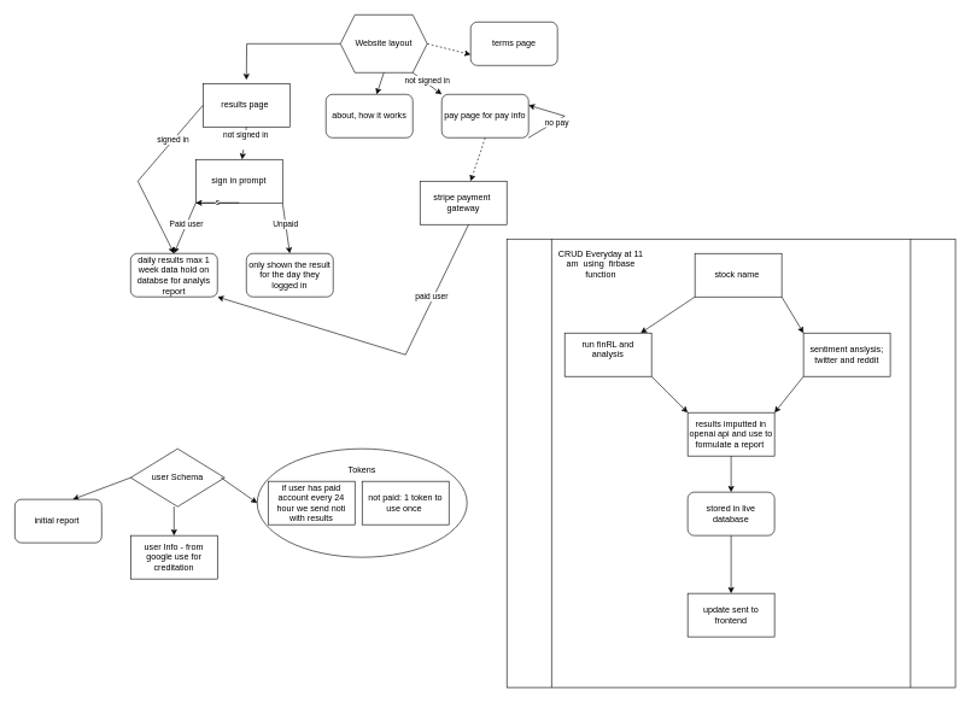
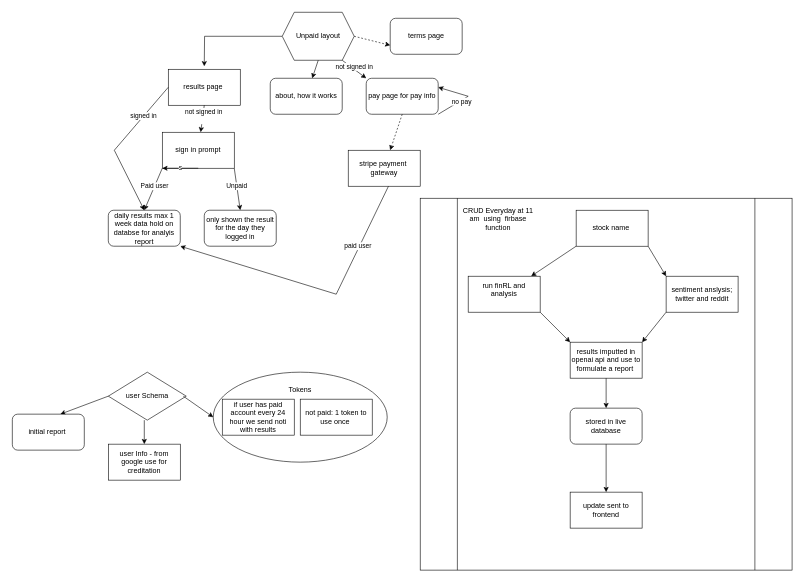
  <mxCell id="0" />
  <mxCell id="1" parent="0" />
  <mxCell id="2" value="" style="ellipse;whiteSpace=wrap;html=1;" vertex="1" parent="1"><mxGeometry x="355" y="620" width="290" height="150" as="geometry" /></mxCell>
  <mxCell id="3" value="" style="shape=process;whiteSpace=wrap;html=1;backgroundOutline=1;" vertex="1" parent="1"><mxGeometry x="700" y="330" width="620" height="620" as="geometry" /></mxCell>
  <mxCell id="4" value="stock name&amp;nbsp;" style="rounded=0;whiteSpace=wrap;html=1;" vertex="1" parent="1"><mxGeometry x="960" y="350" width="120" height="60" as="geometry" /></mxCell>
  <mxCell id="5" value="" style="endArrow=classic;html=1;rounded=0;exitX=0;exitY=1;exitDx=0;exitDy=0;" edge="1" parent="1" source="4" target="6"><mxGeometry width="50" height="50" relative="1" as="geometry"><mxPoint x="810" y="550" as="sourcePoint" /><mxPoint x="840" y="490" as="targetPoint" /></mxGeometry></mxCell>
  <mxCell id="6" value="run finRL and analysis&lt;br&gt;&amp;nbsp;" style="rounded=0;whiteSpace=wrap;html=1;" vertex="1" parent="1"><mxGeometry x="780" y="460" width="120" height="60" as="geometry" /></mxCell>
  <mxCell id="7" value="sentiment anslysis; twitter and reddit" style="rounded=0;whiteSpace=wrap;html=1;" vertex="1" parent="1"><mxGeometry x="1110" y="460" width="120" height="60" as="geometry" /></mxCell>
  <mxCell id="8" value="" style="endArrow=classic;html=1;rounded=0;exitX=1;exitY=1;exitDx=0;exitDy=0;entryX=0;entryY=0;entryDx=0;entryDy=0;" edge="1" parent="1" source="4" target="7"><mxGeometry width="50" height="50" relative="1" as="geometry"><mxPoint x="1000" y="790" as="sourcePoint" /><mxPoint x="1050" y="740" as="targetPoint" /></mxGeometry></mxCell>
  <mxCell id="9" value="" style="endArrow=classic;html=1;rounded=0;exitX=1;exitY=1;exitDx=0;exitDy=0;entryX=0;entryY=0;entryDx=0;entryDy=0;" edge="1" parent="1" source="6" target="11"><mxGeometry width="50" height="50" relative="1" as="geometry"><mxPoint x="1000" y="790" as="sourcePoint" /><mxPoint x="960" y="570" as="targetPoint" /></mxGeometry></mxCell>
  <mxCell id="10" value="" style="endArrow=classic;html=1;rounded=0;exitX=0;exitY=1;exitDx=0;exitDy=0;entryX=1;entryY=0;entryDx=0;entryDy=0;" edge="1" parent="1" source="7" target="11"><mxGeometry width="50" height="50" relative="1" as="geometry"><mxPoint x="1000" y="790" as="sourcePoint" /><mxPoint x="1080" y="570" as="targetPoint" /></mxGeometry></mxCell>
  <mxCell id="11" value="results imputted in openai api and use to formulate a report&amp;nbsp;" style="rounded=0;whiteSpace=wrap;html=1;" vertex="1" parent="1"><mxGeometry x="950" y="570" width="120" height="60" as="geometry" /></mxCell>
  <mxCell id="12" value="" style="endArrow=classic;html=1;rounded=0;exitX=0.5;exitY=1;exitDx=0;exitDy=0;" edge="1" parent="1" source="11"><mxGeometry width="50" height="50" relative="1" as="geometry"><mxPoint x="1000" y="790" as="sourcePoint" /><mxPoint x="1010" y="680" as="targetPoint" /></mxGeometry></mxCell>
  <mxCell id="13" value="stored in live database" style="rounded=1;whiteSpace=wrap;html=1;" vertex="1" parent="1"><mxGeometry x="950" y="680" width="120" height="60" as="geometry" /></mxCell>
  <mxCell id="14" value="" style="endArrow=classic;html=1;rounded=0;exitX=0.5;exitY=1;exitDx=0;exitDy=0;" edge="1" parent="1" source="13"><mxGeometry width="50" height="50" relative="1" as="geometry"><mxPoint x="1020" y="870" as="sourcePoint" /><mxPoint x="1010" y="820" as="targetPoint" /></mxGeometry></mxCell>
  <mxCell id="15" value="update sent to frontend&lt;br&gt;" style="rounded=0;whiteSpace=wrap;html=1;" vertex="1" parent="1"><mxGeometry x="950" y="820" width="120" height="60" as="geometry" /></mxCell>
  <mxCell id="16" value="CRUD Everyday at 11 am&amp;nbsp; using&amp;nbsp; firbase function&lt;br&gt;" style="text;html=1;strokeColor=none;fillColor=none;align=center;verticalAlign=middle;whiteSpace=wrap;rounded=0;" vertex="1" parent="1"><mxGeometry x="765" y="350" width="130" height="30" as="geometry" /></mxCell>
  <mxCell id="17" value="if user has paid account every 24 hour we send noti with results&lt;br&gt;" style="whiteSpace=wrap;html=1;" vertex="1" parent="1"><mxGeometry x="370" y="665" width="120" height="60" as="geometry" /></mxCell>
  <mxCell id="18" value="not paid: 1 token to use once&amp;nbsp;" style="whiteSpace=wrap;html=1;" vertex="1" parent="1"><mxGeometry x="500" y="665" width="120" height="60" as="geometry" /></mxCell>
  <mxCell id="19" value="user Schema&lt;br&gt;" style="rhombus;whiteSpace=wrap;html=1;" vertex="1" parent="1"><mxGeometry x="180" y="620" width="130" height="80" as="geometry" /></mxCell>
  <mxCell id="20" value="Tokens&lt;br&gt;" style="text;html=1;strokeColor=none;fillColor=none;align=center;verticalAlign=middle;whiteSpace=wrap;rounded=0;" vertex="1" parent="1"><mxGeometry x="470" y="635" width="60" height="30" as="geometry" /></mxCell>
  <mxCell id="21" value="user Info - from google use for creditation&lt;br&gt;" style="rounded=0;whiteSpace=wrap;html=1;" vertex="1" parent="1"><mxGeometry x="180" y="740" width="120" height="60" as="geometry" /></mxCell>
  <mxCell id="22" value="" style="endArrow=classic;html=1;rounded=0;exitX=0.5;exitY=1;exitDx=0;exitDy=0;entryX=0.5;entryY=0;entryDx=0;entryDy=0;" edge="1" parent="1" target="21"><mxGeometry width="50" height="50" relative="1" as="geometry"><mxPoint x="240" y="700" as="sourcePoint" /><mxPoint x="225" y="800" as="targetPoint" /></mxGeometry></mxCell>
  <mxCell id="23" value="" style="endArrow=classic;html=1;rounded=0;entryX=0;entryY=0.5;entryDx=0;entryDy=0;exitX=1;exitY=0.5;exitDx=0;exitDy=0;" edge="1" parent="1" target="2"><mxGeometry width="50" height="50" relative="1" as="geometry"><mxPoint x="305" y="660" as="sourcePoint" /><mxPoint x="225" y="800" as="targetPoint" /></mxGeometry></mxCell>
  <mxCell id="24" style="edgeStyle=orthogonalEdgeStyle;rounded=0;orthogonalLoop=1;jettySize=auto;html=1;exitX=0;exitY=0.5;exitDx=0;exitDy=0;" edge="1" parent="1" source="25"><mxGeometry relative="1" as="geometry"><mxPoint x="340" y="110" as="targetPoint" /></mxGeometry></mxCell>
- <mxCell id="25" value="Website layout&lt;br&gt;" style="shape=hexagon;perimeter=hexagonPerimeter2;whiteSpace=wrap;html=1;fixedSize=1;" vertex="1" parent="1"><mxGeometry x="470" y="20" width="120" height="80" as="geometry" /></mxCell>
+ <mxCell id="25" value="Unpaid layout&lt;br&gt;" style="shape=hexagon;perimeter=hexagonPerimeter2;whiteSpace=wrap;html=1;fixedSize=1;" vertex="1" parent="1"><mxGeometry x="470" y="20" width="120" height="80" as="geometry" /></mxCell>
  <mxCell id="26" value="about, how it works&lt;br&gt;" style="rounded=1;whiteSpace=wrap;html=1;" vertex="1" parent="1"><mxGeometry x="450" y="130" width="120" height="60" as="geometry" /></mxCell>
  <mxCell id="27" value="terms page&lt;br&gt;" style="rounded=1;whiteSpace=wrap;html=1;" vertex="1" parent="1"><mxGeometry x="650" y="30" width="120" height="60" as="geometry" /></mxCell>
  <mxCell id="28" value="pay page for pay info" style="rounded=1;whiteSpace=wrap;html=1;" vertex="1" parent="1"><mxGeometry x="610" y="130" width="120" height="60" as="geometry" /></mxCell>
  <mxCell id="29" value="" style="endArrow=classic;html=1;rounded=0;entryX=0;entryY=0;entryDx=0;entryDy=0;" edge="1" parent="1" target="28"><mxGeometry width="50" height="50" relative="1" as="geometry"><mxPoint x="570" y="100" as="sourcePoint" /><mxPoint x="620" y="50" as="targetPoint" /></mxGeometry></mxCell>
  <mxCell id="30" value="not signed in&lt;br&gt;" style="edgeLabel;html=1;align=center;verticalAlign=middle;resizable=0;points=[];" vertex="1" connectable="0" parent="29"><mxGeometry x="-0.128" y="3" relative="1" as="geometry"><mxPoint as="offset" /></mxGeometry></mxCell>
  <mxCell id="31" value="" style="edgeStyle=none;orthogonalLoop=1;jettySize=auto;html=1;rounded=0;exitX=1;exitY=0.5;exitDx=0;exitDy=0;entryX=0;entryY=0.75;entryDx=0;entryDy=0;dashed=1;" edge="1" parent="1" source="25" target="27"><mxGeometry width="100" relative="1" as="geometry"><mxPoint x="570" y="60" as="sourcePoint" /><mxPoint x="660" y="60" as="targetPoint" /><Array as="points" /></mxGeometry></mxCell>
  <mxCell id="32" value="" style="endArrow=classic;html=1;rounded=0;exitX=0.5;exitY=1;exitDx=0;exitDy=0;" edge="1" parent="1" source="25" target="26"><mxGeometry width="50" height="50" relative="1" as="geometry"><mxPoint x="840" y="510" as="sourcePoint" /><mxPoint x="890" y="460" as="targetPoint" /></mxGeometry></mxCell>
  <mxCell id="33" value="results page&amp;nbsp;" style="rounded=0;whiteSpace=wrap;html=1;" vertex="1" parent="1"><mxGeometry x="280" y="115" width="120" height="60" as="geometry" /></mxCell>
  <mxCell id="34" value="" style="endArrow=classic;html=1;rounded=0;exitX=0.5;exitY=1;exitDx=0;exitDy=0;" edge="1" parent="1" source="33" target="36"><mxGeometry width="50" height="50" relative="1" as="geometry"><mxPoint x="470" y="370" as="sourcePoint" /><mxPoint x="490" y="360" as="targetPoint" /><Array as="points" /></mxGeometry></mxCell>
  <mxCell id="35" value="not signed in&lt;br&gt;&lt;br&gt;" style="edgeLabel;html=1;align=center;verticalAlign=middle;resizable=0;points=[];" vertex="1" connectable="0" parent="34"><mxGeometry x="-0.208" y="1" relative="1" as="geometry"><mxPoint as="offset" /></mxGeometry></mxCell>
  <mxCell id="36" value="sign in prompt" style="rounded=0;whiteSpace=wrap;html=1;" vertex="1" parent="1"><mxGeometry x="270" y="220" width="120" height="60" as="geometry" /></mxCell>
  <mxCell id="37" value="s" style="endArrow=classic;html=1;rounded=0;exitX=0.5;exitY=1;exitDx=0;exitDy=0;entryX=0;entryY=1;entryDx=0;entryDy=0;" edge="1" parent="1" source="36" target="36"><mxGeometry width="50" height="50" relative="1" as="geometry"><mxPoint x="660" y="380" as="sourcePoint" /><mxPoint x="330" y="340" as="targetPoint" /><mxPoint as="offset" /></mxGeometry></mxCell>
  <mxCell id="38" value="daily results max 1 week data hold on databse for analyis report&lt;br&gt;" style="rounded=1;whiteSpace=wrap;html=1;" vertex="1" parent="1"><mxGeometry x="180" y="350" width="120" height="60" as="geometry" /></mxCell>
  <mxCell id="39" value="" style="endArrow=classic;html=1;rounded=0;entryX=0.5;entryY=0;entryDx=0;entryDy=0;" edge="1" parent="1" target="38"><mxGeometry width="50" height="50" relative="1" as="geometry"><mxPoint x="270" y="280" as="sourcePoint" /><mxPoint x="710" y="330" as="targetPoint" /></mxGeometry></mxCell>
  <mxCell id="40" value="Paid user&lt;br&gt;" style="edgeLabel;html=1;align=center;verticalAlign=middle;resizable=0;points=[];" vertex="1" connectable="0" parent="39"><mxGeometry x="-0.155" y="-1" relative="1" as="geometry"><mxPoint as="offset" /></mxGeometry></mxCell>
  <mxCell id="41" value="" style="endArrow=classic;html=1;rounded=0;exitX=1;exitY=1;exitDx=0;exitDy=0;" edge="1" parent="1" source="36"><mxGeometry width="50" height="50" relative="1" as="geometry"><mxPoint x="660" y="380" as="sourcePoint" /><mxPoint x="400" y="350" as="targetPoint" /></mxGeometry></mxCell>
  <mxCell id="42" value="Unpaid" style="edgeLabel;html=1;align=center;verticalAlign=middle;resizable=0;points=[];" vertex="1" connectable="0" parent="41"><mxGeometry x="-0.148" y="-1" relative="1" as="geometry"><mxPoint as="offset" /></mxGeometry></mxCell>
  <mxCell id="43" value="only shown the result for the day they logged in" style="rounded=1;whiteSpace=wrap;html=1;" vertex="1" parent="1"><mxGeometry x="340" y="350" width="120" height="60" as="geometry" /></mxCell>
  <mxCell id="44" value="" style="edgeStyle=none;orthogonalLoop=1;jettySize=auto;html=1;rounded=0;exitX=1;exitY=1;exitDx=0;exitDy=0;entryX=1;entryY=0.25;entryDx=0;entryDy=0;" edge="1" parent="1" source="28" target="28"><mxGeometry width="100" relative="1" as="geometry"><mxPoint x="530" y="230" as="sourcePoint" /><mxPoint x="790" y="160" as="targetPoint" /><Array as="points"><mxPoint x="780" y="160" /></Array></mxGeometry></mxCell>
  <mxCell id="45" value="no pay&lt;br&gt;" style="edgeLabel;html=1;align=center;verticalAlign=middle;resizable=0;points=[];" vertex="1" connectable="0" parent="44"><mxGeometry x="-0.205" y="-1" relative="1" as="geometry"><mxPoint as="offset" /></mxGeometry></mxCell>
  <mxCell id="46" value="" style="edgeStyle=none;orthogonalLoop=1;jettySize=auto;html=1;rounded=0;entryX=1;entryY=1;entryDx=0;entryDy=0;exitX=0.567;exitY=0.967;exitDx=0;exitDy=0;exitPerimeter=0;" edge="1" parent="1" source="50" target="38"><mxGeometry width="100" relative="1" as="geometry"><mxPoint x="620" y="340" as="sourcePoint" /><mxPoint x="390" y="580" as="targetPoint" /><Array as="points"><mxPoint x="560" y="490" /></Array></mxGeometry></mxCell>
  <mxCell id="47" value="paid user&lt;br&gt;" style="edgeLabel;html=1;align=center;verticalAlign=middle;resizable=0;points=[];" vertex="1" connectable="0" parent="46"><mxGeometry x="-0.52" y="-3" relative="1" as="geometry"><mxPoint as="offset" /></mxGeometry></mxCell>
  <mxCell id="48" value="" style="endArrow=classic;html=1;rounded=0;exitX=0;exitY=0.5;exitDx=0;exitDy=0;entryX=0.5;entryY=0;entryDx=0;entryDy=0;" edge="1" parent="1" source="33" target="38"><mxGeometry width="50" height="50" relative="1" as="geometry"><mxPoint x="840" y="510" as="sourcePoint" /><mxPoint x="890" y="460" as="targetPoint" /><Array as="points"><mxPoint x="190" y="250" /></Array></mxGeometry></mxCell>
  <mxCell id="49" value="signed in&amp;nbsp;&lt;br&gt;" style="edgeLabel;html=1;align=center;verticalAlign=middle;resizable=0;points=[];" vertex="1" connectable="0" parent="48"><mxGeometry x="-0.495" relative="1" as="geometry"><mxPoint as="offset" /></mxGeometry></mxCell>
  <mxCell id="50" value="stripe payment&amp;nbsp; gateway&lt;br&gt;" style="whiteSpace=wrap;html=1;" vertex="1" parent="1"><mxGeometry x="580" y="250" width="120" height="60" as="geometry" /></mxCell>
  <mxCell id="51" value="" style="endArrow=classic;html=1;rounded=0;exitX=0.5;exitY=1;exitDx=0;exitDy=0;dashed=1;" edge="1" parent="1" source="28" target="50"><mxGeometry width="50" height="50" relative="1" as="geometry"><mxPoint x="840" y="400" as="sourcePoint" /><mxPoint x="890" y="350" as="targetPoint" /></mxGeometry></mxCell>
  <mxCell id="52" value="" style="endArrow=classic;html=1;rounded=0;" edge="1" parent="1"><mxGeometry width="50" height="50" relative="1" as="geometry"><mxPoint x="180" y="660" as="sourcePoint" /><mxPoint x="100" y="690" as="targetPoint" /></mxGeometry></mxCell>
  <mxCell id="53" value="initial report&amp;nbsp;" style="rounded=1;whiteSpace=wrap;html=1;" vertex="1" parent="1"><mxGeometry x="20" y="690" width="120" height="60" as="geometry" /></mxCell>
